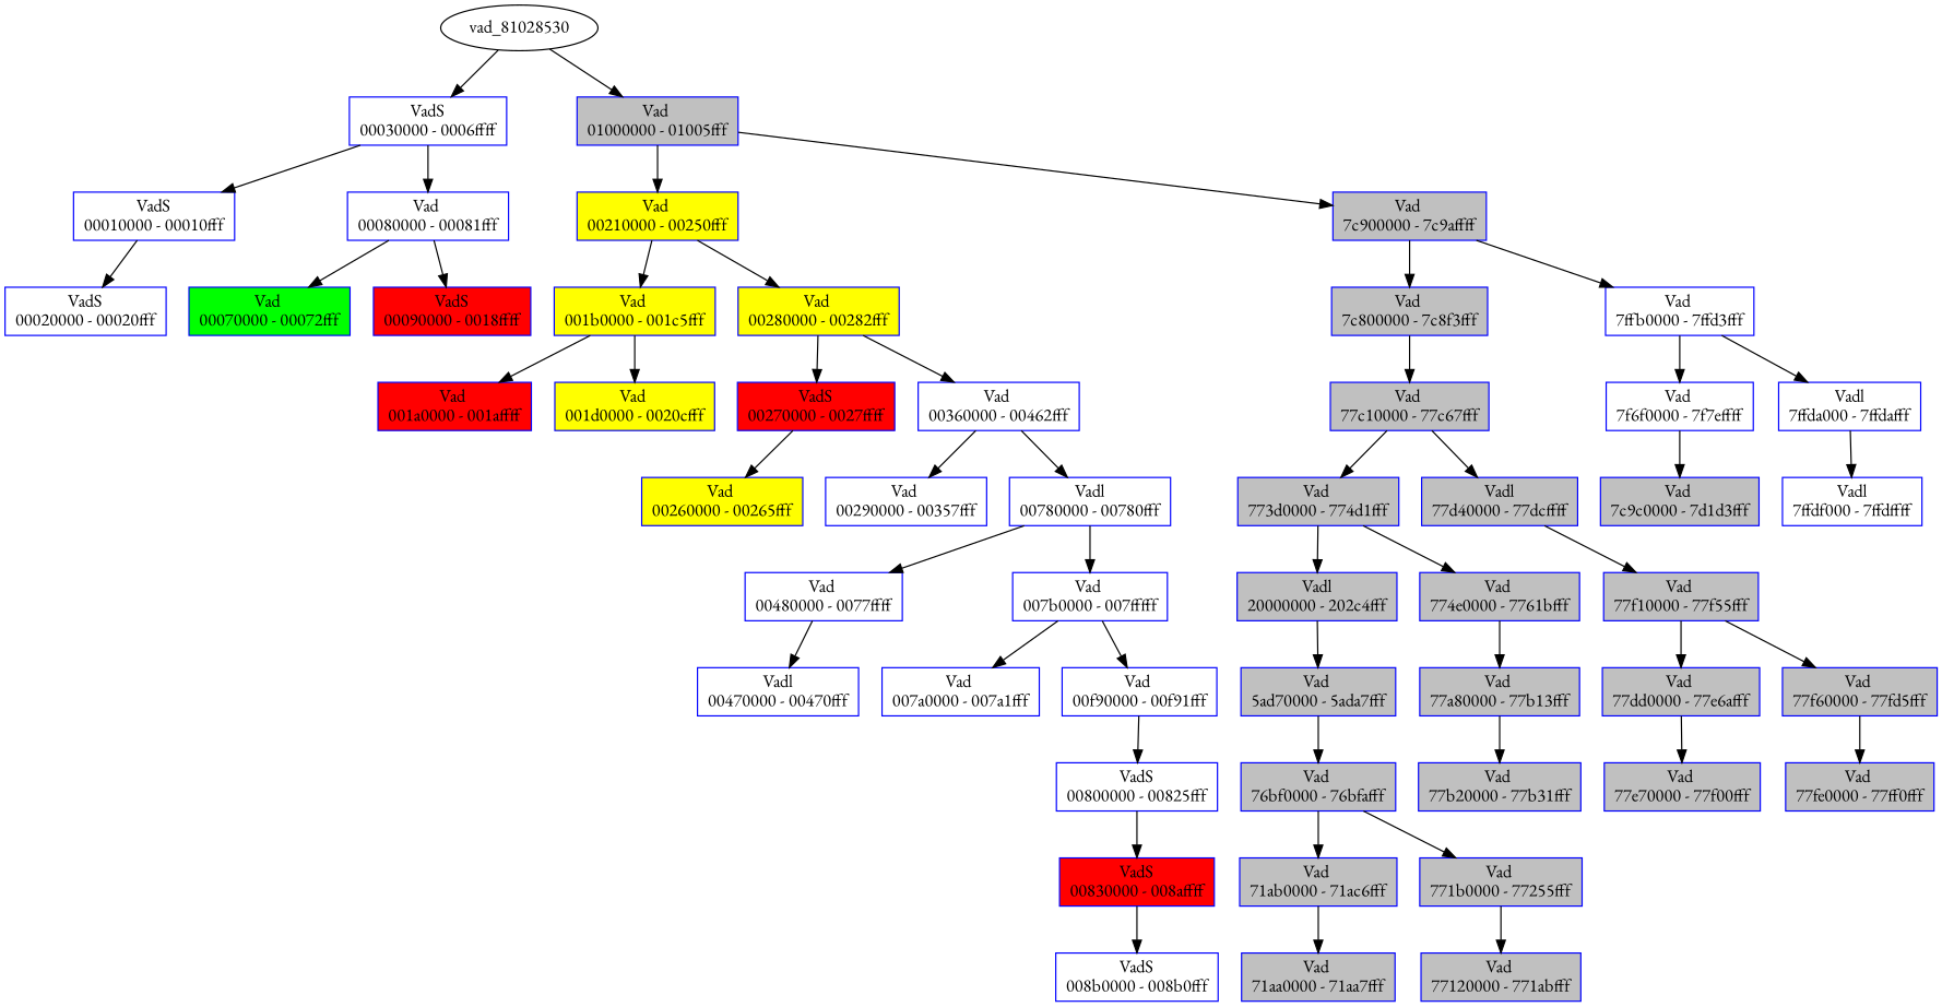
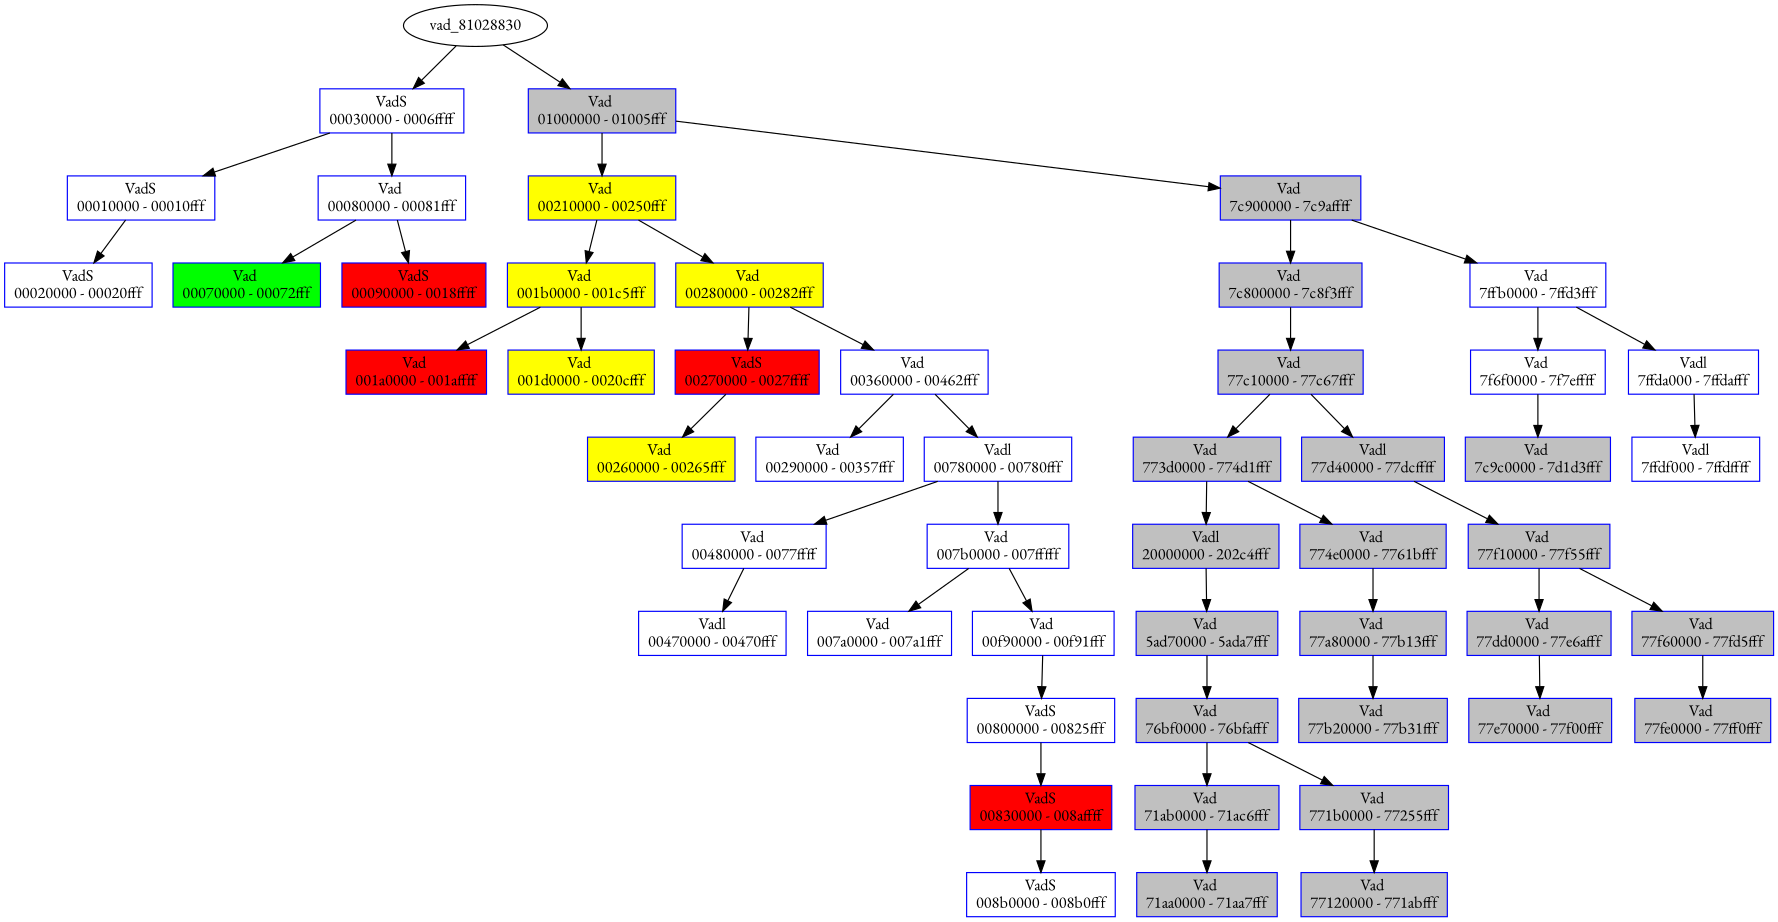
  digraph {
    rankdir=TB
    fontname="EB Garamond"
    node [color=blue fillcolor=gray shape=record style=filled fontname="EB Garamond"]
    edge [fontname="EB Garamond"]
    n1 [fillcolor=white label="{ VadS\n00030000 - 0006ffff }"]
-   vad_81028530 [color="" fillcolor="" shape="" style=""]
+   vad_81028530 [label=vad_81028830 color="" fillcolor="" shape="" style=""]
    n3 [label="{ Vad \n01000000 - 01005fff }"]
    n4 [fillcolor=white label="{ VadS\n00010000 - 00010fff }"]
    n5 [fillcolor=white label="{ Vad \n00080000 - 00081fff }"]
    n6 [fillcolor=white label="{ VadS\n00020000 - 00020fff }"]
    n7 [fillcolor=green label="{ Vad \n00070000 - 00072fff }"]
    n8 [fillcolor=red label="{ VadS\n00090000 - 0018ffff }"]
    n9 [fillcolor=yellow label="{ Vad \n00210000 - 00250fff }"]
    n10 [label="{ Vad \n7c900000 - 7c9affff }"]
    n11 [fillcolor=yellow label="{ Vad \n001b0000 - 001c5fff }"]
    n12 [fillcolor=yellow label="{ Vad \n00280000 - 00282fff }"]
    n13 [fillcolor=red label="{ Vad \n001a0000 - 001affff }"]
    n14 [fillcolor=yellow label="{ Vad \n001d0000 - 0020cfff }"]
    n15 [fillcolor=red label="{ VadS\n00270000 - 0027ffff }"]
    n16 [fillcolor=white label="{ Vad \n00360000 - 00462fff }"]
    n17 [fillcolor=yellow label="{ Vad \n00260000 - 00265fff }"]
    n18 [fillcolor=white label="{ Vad \n00290000 - 00357fff }"]
    n19 [fillcolor=white label="{ Vadl\n00780000 - 00780fff }"]
    n20 [fillcolor=white label="{ Vad \n00480000 - 0077ffff }"]
    n21 [fillcolor=white label="{ Vad \n007b0000 - 007fffff }"]
    n22 [fillcolor=white label="{ Vadl\n00470000 - 00470fff }"]
    n23 [fillcolor=white label="{ Vad \n007a0000 - 007a1fff }"]
    n24 [fillcolor=white label="{ Vad \n00f90000 - 00f91fff }"]
    n25 [fillcolor=white label="{ VadS\n00800000 - 00825fff }"]
    n26 [fillcolor=red label="{ VadS\n00830000 - 008affff }"]
    n27 [fillcolor=white label="{ VadS\n008b0000 - 008b0fff }"]
    n28 [label="{ Vad \n7c800000 - 7c8f3fff }"]
    n29 [fillcolor=white label="{ Vad \n7ffb0000 - 7ffd3fff }"]
    n30 [label="{ Vad \n77c10000 - 77c67fff }"]
    n31 [label="{ Vad \n773d0000 - 774d1fff }"]
    n32 [label="{ Vadl\n77d40000 - 77dcffff }"]
    n33 [label="{ Vadl\n20000000 - 202c4fff }"]
    n34 [label="{ Vad \n774e0000 - 7761bfff }"]
    n35 [label="{ Vad \n5ad70000 - 5ada7fff }"]
    n36 [label="{ Vad \n76bf0000 - 76bfafff }"]
    n37 [label="{ Vad \n71ab0000 - 71ac6fff }"]
    n38 [label="{ Vad \n771b0000 - 77255fff }"]
    n39 [label="{ Vad \n71aa0000 - 71aa7fff }"]
    n40 [label="{ Vad \n77120000 - 771abfff }"]
    n41 [label="{ Vad \n77a80000 - 77b13fff }"]
    n42 [label="{ Vad \n77b20000 - 77b31fff }"]
    n43 [label="{ Vad \n77f10000 - 77f55fff }"]
    n44 [label="{ Vad \n77dd0000 - 77e6afff }"]
    n45 [label="{ Vad \n77f60000 - 77fd5fff }"]
    n46 [label="{ Vad \n77e70000 - 77f00fff }"]
    n47 [label="{ Vad \n77fe0000 - 77ff0fff }"]
    n48 [fillcolor=white label="{ Vad \n7f6f0000 - 7f7effff }"]
    n49 [fillcolor=white label="{ Vadl\n7ffda000 - 7ffdafff }"]
    n50 [label="{ Vad \n7c9c0000 - 7d1d3fff }"]
    n51 [fillcolor=white label="{ Vadl\n7ffdf000 - 7ffdffff }"]
    n1 -> n4
    n1 -> n5
    vad_81028530 -> n1
    vad_81028530 -> n3
    n3 -> n9
    n3 -> n10
    n4 -> n6
    n5 -> n7
    n5 -> n8
    n9 -> n11
    n9 -> n12
    n10 -> n28
    n10 -> n29
    n11 -> n13
    n11 -> n14
    n12 -> n15
    n12 -> n16
    n15 -> n17
    n16 -> n18
    n16 -> n19
    n19 -> n20
    n19 -> n21
    n20 -> n22
    n21 -> n23
    n21 -> n24
    n24 -> n25
    n25 -> n26
    n26 -> n27
    n28 -> n30
    n29 -> n48
    n29 -> n49
    n30 -> n31
    n30 -> n32
    n31 -> n33
    n31 -> n34
    n32 -> n43
    n33 -> n35
    n34 -> n41
    n35 -> n36
    n36 -> n37
    n36 -> n38
    n37 -> n39
    n38 -> n40
    n41 -> n42
    n43 -> n44
    n43 -> n45
    n44 -> n46
    n45 -> n47
    n48 -> n50
    n49 -> n51
  }
